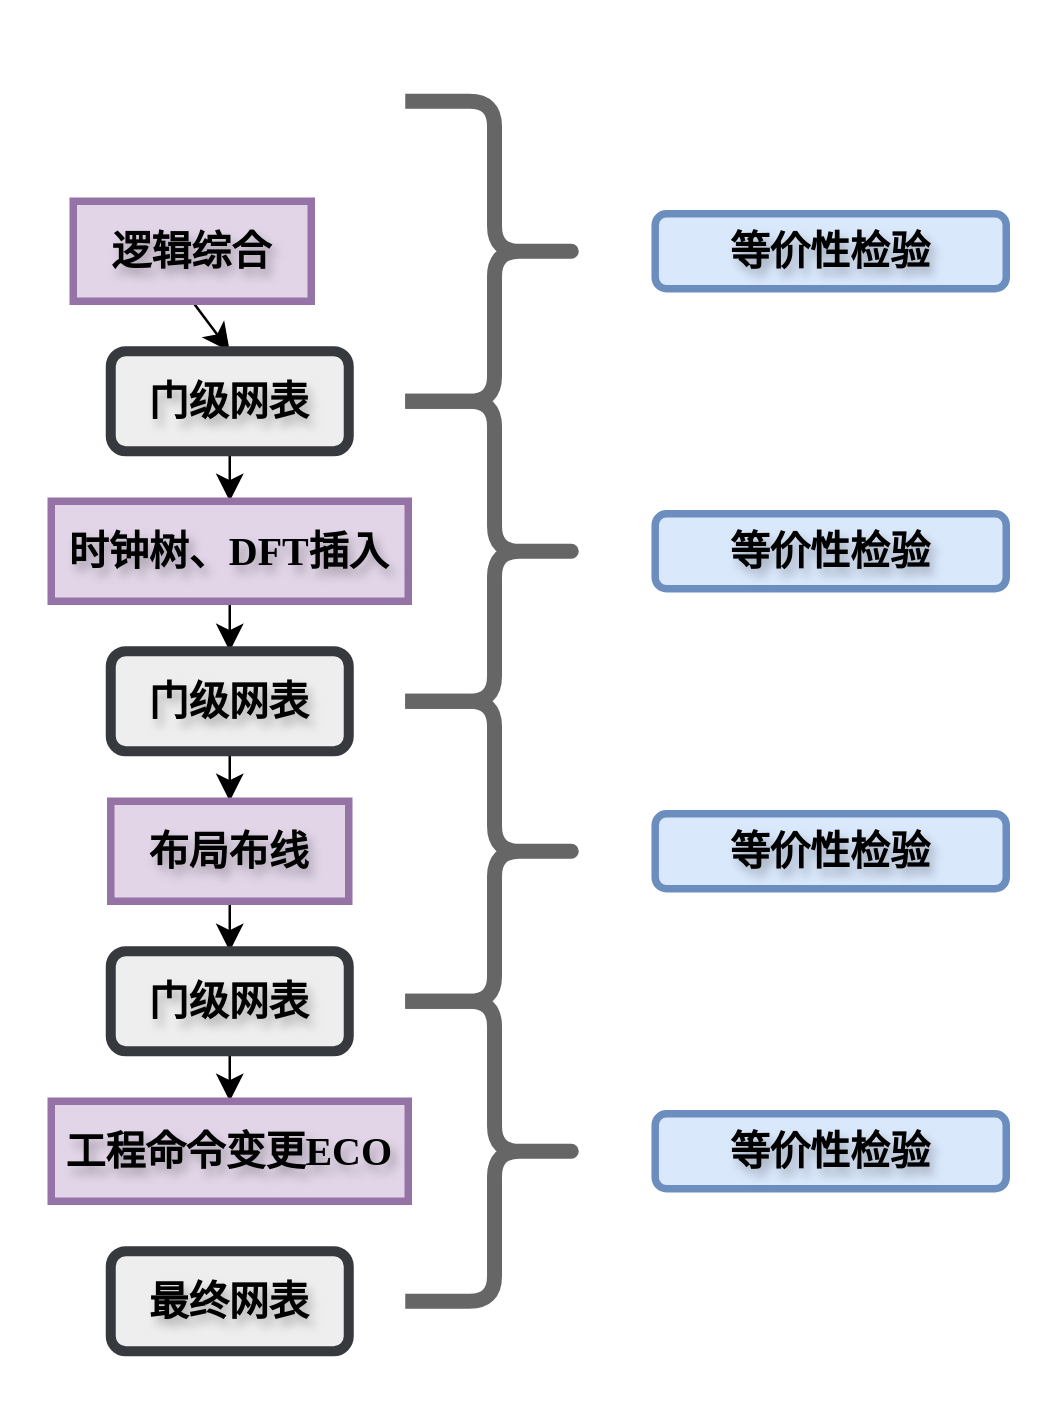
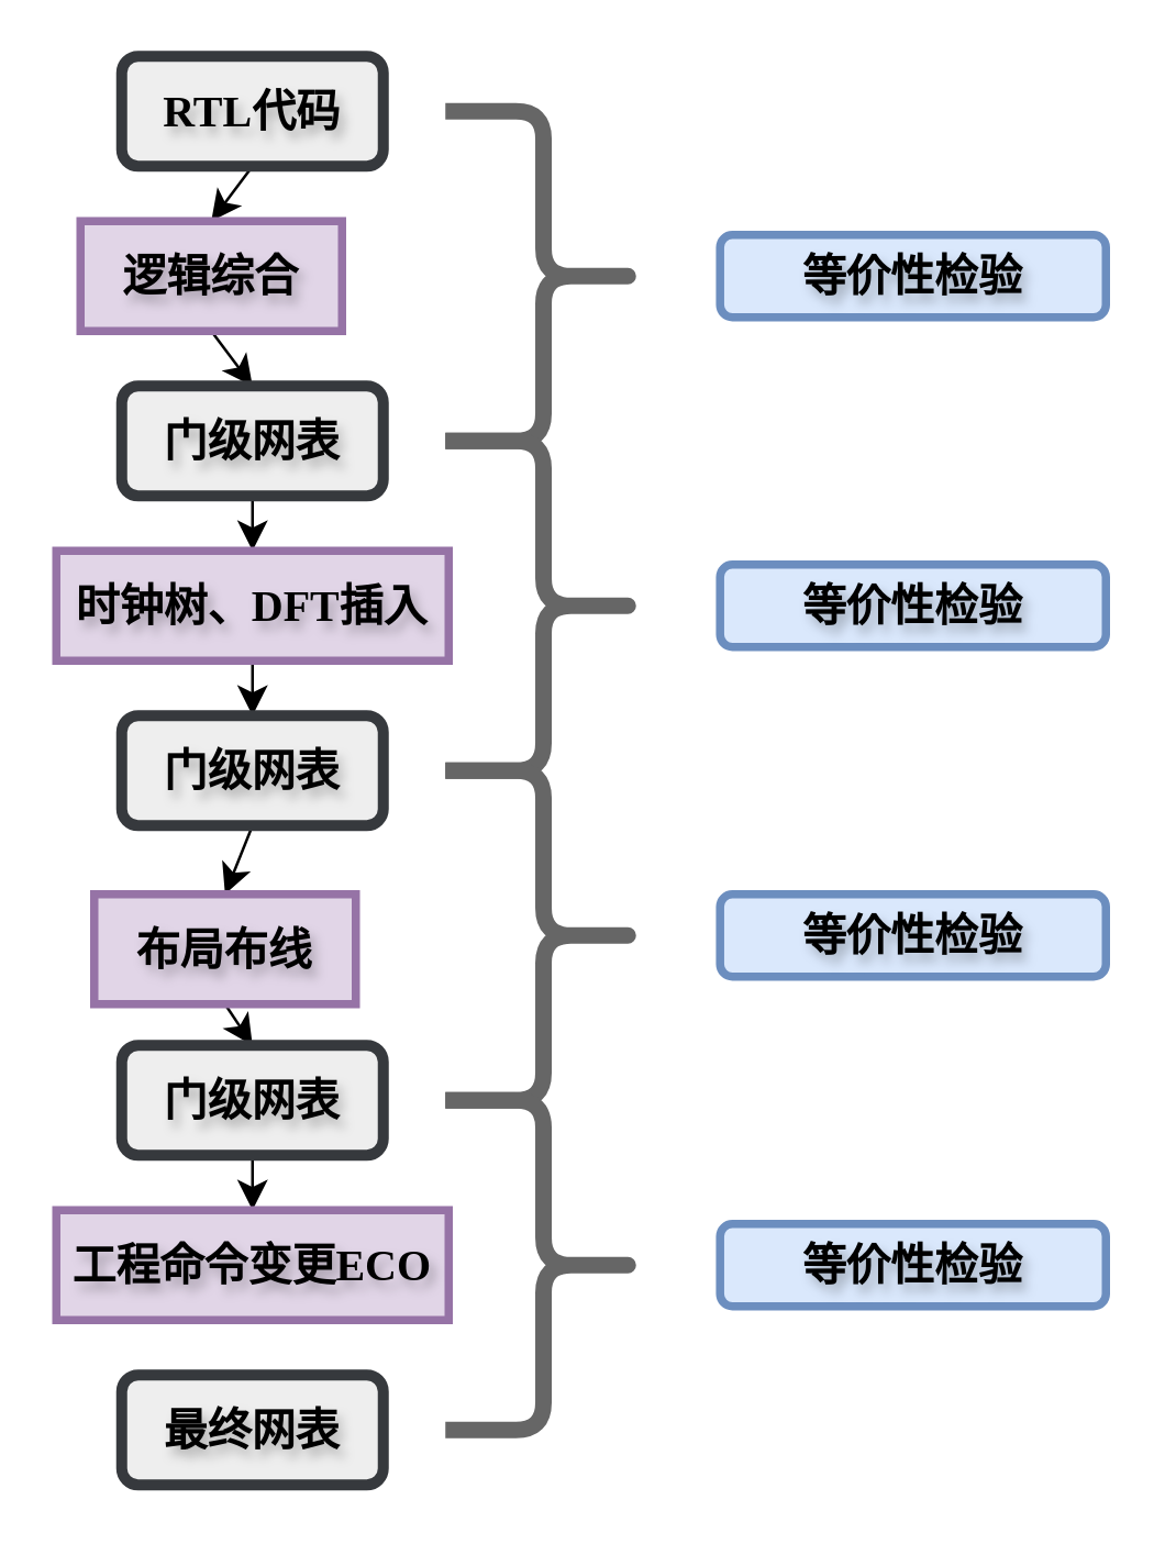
  <mxCell id="0" />
  <mxCell id="1" parent="0" />
  <mxCell id="2" value="" style="group;fontSize=16;textShadow=1;" vertex="1" connectable="0" parent="1"><mxGeometry x="20" width="382" height="520" as="geometry" y="20" /></mxCell>
+ <mxCell id="3" style="edgeStyle=none;curved=1;rounded=0;orthogonalLoop=1;jettySize=auto;html=1;exitX=0.5;exitY=1;exitDx=0;exitDy=0;entryX=0.5;entryY=0;entryDx=0;entryDy=0;fontSize=16;startSize=8;endSize=8;fontFamily=宋体;fontStyle=1;textShadow=1;" edge="1" parent="2" source="4" target="6"><mxGeometry relative="1" as="geometry" /></mxCell>
+ <mxCell id="4" value="&lt;font face=&quot;Times New Roman&quot;&gt;RTL&lt;/font&gt;代码" style="rounded=1;whiteSpace=wrap;html=1;fontFamily=宋体;fontStyle=1;fillColor=#eeeeee;strokeColor=#36393d;strokeWidth=4;fontSize=16;textShadow=1;" vertex="1" parent="2"><mxGeometry x="23.801" width="95.202" height="40" as="geometry" /></mxCell>
  <mxCell id="5" style="edgeStyle=none;curved=1;rounded=0;orthogonalLoop=1;jettySize=auto;html=1;exitX=0.5;exitY=1;exitDx=0;exitDy=0;entryX=0.5;entryY=0;entryDx=0;entryDy=0;fontSize=16;startSize=8;endSize=8;fontFamily=宋体;fontStyle=1;textShadow=1;" edge="1" parent="2" source="6" target="8"><mxGeometry relative="1" as="geometry" /></mxCell>
  <mxCell id="6" value="逻辑综合" style="rounded=0;whiteSpace=wrap;html=1;fontFamily=宋体;fontStyle=1;strokeWidth=3;fontSize=16;textShadow=1;fillColor=#e1d5e7;strokeColor=#9673a6;glass=0;shadow=0;" vertex="1" parent="2"><mxGeometry x="8.801" y="60" width="95.202" height="40" as="geometry" /></mxCell>
  <mxCell id="7" style="edgeStyle=none;curved=1;rounded=0;orthogonalLoop=1;jettySize=auto;html=1;exitX=0.5;exitY=1;exitDx=0;exitDy=0;fontSize=16;startSize=8;endSize=8;fontFamily=宋体;fontStyle=1;textShadow=1;" edge="1" parent="2" source="8" target="10"><mxGeometry relative="1" as="geometry" /></mxCell>
  <mxCell id="8" value="门级网表" style="rounded=1;whiteSpace=wrap;html=1;fontFamily=宋体;fontStyle=1;fillColor=#eeeeee;strokeColor=#36393d;strokeWidth=4;fontSize=16;textShadow=1;" vertex="1" parent="2"><mxGeometry x="23.801" y="120" width="95.202" height="40" as="geometry" /></mxCell>
  <mxCell id="9" style="edgeStyle=none;curved=1;rounded=0;orthogonalLoop=1;jettySize=auto;html=1;exitX=0.5;exitY=1;exitDx=0;exitDy=0;entryX=0.5;entryY=0;entryDx=0;entryDy=0;fontSize=16;startSize=8;endSize=8;fontFamily=宋体;fontStyle=1;textShadow=1;" edge="1" parent="2" source="10" target="12"><mxGeometry relative="1" as="geometry" /></mxCell>
  <mxCell id="10" value="时钟树、&lt;font face=&quot;Times New Roman&quot;&gt;DFT&lt;/font&gt;插入" style="rounded=0;whiteSpace=wrap;html=1;fontFamily=宋体;fontStyle=1;strokeWidth=3;fontSize=16;textShadow=1;fillColor=#e1d5e7;strokeColor=#9673a6;" vertex="1" parent="2"><mxGeometry y="180" width="142.804" height="40" as="geometry" /></mxCell>
  <mxCell id="11" style="edgeStyle=none;curved=1;rounded=0;orthogonalLoop=1;jettySize=auto;html=1;exitX=0.5;exitY=1;exitDx=0;exitDy=0;entryX=0.5;entryY=0;entryDx=0;entryDy=0;fontSize=16;startSize=8;endSize=8;fontFamily=宋体;fontStyle=1;textShadow=1;" edge="1" parent="2" source="12" target="14"><mxGeometry relative="1" as="geometry" /></mxCell>
  <mxCell id="12" value="门级网表" style="rounded=1;whiteSpace=wrap;html=1;fontFamily=宋体;fontStyle=1;fillColor=#eeeeee;strokeColor=#36393d;strokeWidth=4;fontSize=16;textShadow=1;" vertex="1" parent="2"><mxGeometry x="23.801" y="240" width="95.202" height="40" as="geometry" /></mxCell>
  <mxCell id="13" style="edgeStyle=none;curved=1;rounded=0;orthogonalLoop=1;jettySize=auto;html=1;exitX=0.5;exitY=1;exitDx=0;exitDy=0;entryX=0.5;entryY=0;entryDx=0;entryDy=0;fontSize=16;startSize=8;endSize=8;fontFamily=宋体;fontStyle=1;textShadow=1;" edge="1" parent="2" source="14" target="16"><mxGeometry relative="1" as="geometry" /></mxCell>
- <mxCell id="14" value="布局布线" style="rounded=0;whiteSpace=wrap;html=1;fontFamily=宋体;fontStyle=1;strokeWidth=3;fontSize=16;textShadow=1;fillColor=#e1d5e7;strokeColor=#9673a6;" vertex="1" parent="2"><mxGeometry x="23.801" y="300" width="95.202" height="40" as="geometry" /></mxCell>
+ <mxCell id="14" value="布局布线" style="rounded=0;whiteSpace=wrap;html=1;fontFamily=宋体;fontStyle=1;strokeWidth=3;fontSize=16;textShadow=1;fillColor=#e1d5e7;strokeColor=#9673a6;" vertex="1" parent="2"><mxGeometry x="13.801" y="305" width="95.202" height="40" as="geometry" /></mxCell>
  <mxCell id="15" style="edgeStyle=none;curved=1;rounded=0;orthogonalLoop=1;jettySize=auto;html=1;exitX=0.5;exitY=1;exitDx=0;exitDy=0;fontSize=16;startSize=8;endSize=8;fontFamily=宋体;fontStyle=1;textShadow=1;" edge="1" parent="2" source="16" target="17"><mxGeometry relative="1" as="geometry" /></mxCell>
  <mxCell id="16" value="门级网表" style="rounded=1;whiteSpace=wrap;html=1;fontFamily=宋体;fontStyle=1;fillColor=#eeeeee;strokeColor=#36393d;strokeWidth=4;fontSize=16;textShadow=1;" vertex="1" parent="2"><mxGeometry x="23.801" y="360" width="95.202" height="40" as="geometry" /></mxCell>
  <mxCell id="17" value="工程命令变更&lt;font face=&quot;Times New Roman&quot;&gt;ECO&lt;/font&gt;" style="rounded=0;whiteSpace=wrap;html=1;fontFamily=宋体;fontStyle=1;strokeWidth=3;fontSize=16;textShadow=1;fillColor=#e1d5e7;strokeColor=#9673a6;" vertex="1" parent="2"><mxGeometry y="420" width="142.804" height="40" as="geometry" /></mxCell>
  <mxCell id="18" value="最终网表" style="rounded=1;whiteSpace=wrap;html=1;fontFamily=宋体;fontStyle=1;fillColor=#eeeeee;strokeColor=#36393d;strokeWidth=4;fontSize=16;textShadow=1;" vertex="1" parent="2"><mxGeometry x="23.801" y="480" width="95.202" height="40" as="geometry" /></mxCell>
  <mxCell id="19" value="" style="shape=curlyBracket;whiteSpace=wrap;html=1;rounded=1;flipH=1;labelPosition=right;verticalLabelPosition=middle;align=left;verticalAlign=middle;fillColor=#f5f5f5;strokeColor=#666666;fontColor=#333333;strokeWidth=6;fontSize=16;textShadow=1;" vertex="1" parent="2"><mxGeometry x="141.614" y="20" width="71.402" height="120" as="geometry" /></mxCell>
  <mxCell id="20" value="" style="shape=curlyBracket;whiteSpace=wrap;html=1;rounded=1;flipH=1;labelPosition=right;verticalLabelPosition=middle;align=left;verticalAlign=middle;fillColor=#f5f5f5;strokeColor=#666666;fontColor=#333333;strokeWidth=6;fontSize=16;textShadow=1;" vertex="1" parent="2"><mxGeometry x="141.614" y="140" width="71.402" height="120" as="geometry" /></mxCell>
  <mxCell id="21" value="" style="shape=curlyBracket;whiteSpace=wrap;html=1;rounded=1;flipH=1;labelPosition=right;verticalLabelPosition=middle;align=left;verticalAlign=middle;fillColor=#f5f5f5;strokeColor=#666666;fontColor=#333333;strokeWidth=6;fontSize=16;textShadow=1;" vertex="1" parent="2"><mxGeometry x="141.614" y="260" width="71.402" height="120" as="geometry" /></mxCell>
  <mxCell id="22" value="" style="shape=curlyBracket;whiteSpace=wrap;html=1;rounded=1;flipH=1;labelPosition=right;verticalLabelPosition=middle;align=left;verticalAlign=middle;fillColor=#f5f5f5;strokeColor=#666666;fontColor=#333333;strokeWidth=6;fontSize=16;textShadow=1;" vertex="1" parent="2"><mxGeometry x="141.614" y="380" width="71.402" height="120" as="geometry" /></mxCell>
  <mxCell id="23" value="&lt;font face=&quot;宋体&quot;&gt;&lt;b&gt;等价性检验&lt;/b&gt;&lt;/font&gt;" style="text;html=1;align=center;verticalAlign=middle;whiteSpace=wrap;rounded=1;fontSize=16;labelBackgroundColor=none;labelBorderColor=none;textShadow=1;strokeColor=#6c8ebf;fillColor=#dae8fc;strokeWidth=3;" vertex="1" parent="2"><mxGeometry x="241.576" y="65" width="140.424" height="30" as="geometry" /></mxCell>
  <mxCell id="24" value="&lt;font face=&quot;宋体&quot;&gt;&lt;b&gt;等价性检验&lt;/b&gt;&lt;/font&gt;" style="text;html=1;align=center;verticalAlign=middle;whiteSpace=wrap;rounded=1;fontSize=16;labelBackgroundColor=none;labelBorderColor=none;textShadow=1;strokeColor=#6c8ebf;fillColor=#dae8fc;strokeWidth=3;" vertex="1" parent="2"><mxGeometry x="241.576" y="185" width="140.424" height="30" as="geometry" /></mxCell>
  <mxCell id="25" value="&lt;font face=&quot;宋体&quot;&gt;&lt;b&gt;等价性检验&lt;/b&gt;&lt;/font&gt;" style="text;html=1;align=center;verticalAlign=middle;whiteSpace=wrap;rounded=1;fontSize=16;labelBackgroundColor=none;labelBorderColor=none;textShadow=1;strokeColor=#6c8ebf;fillColor=#dae8fc;strokeWidth=3;" vertex="1" parent="2"><mxGeometry x="241.576" y="305" width="140.424" height="30" as="geometry" /></mxCell>
  <mxCell id="26" value="&lt;font face=&quot;宋体&quot;&gt;&lt;b&gt;等价性检验&lt;/b&gt;&lt;/font&gt;" style="text;html=1;align=center;verticalAlign=middle;whiteSpace=wrap;rounded=1;fontSize=16;labelBackgroundColor=none;labelBorderColor=none;textShadow=1;strokeColor=#6c8ebf;fillColor=#dae8fc;strokeWidth=3;" vertex="1" parent="2"><mxGeometry x="241.576" y="425" width="140.424" height="30" as="geometry" /></mxCell>
